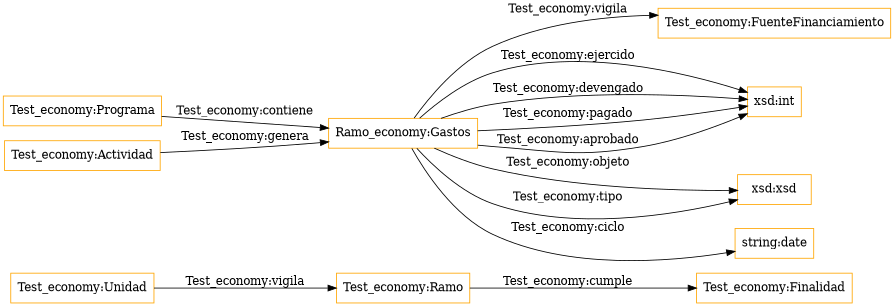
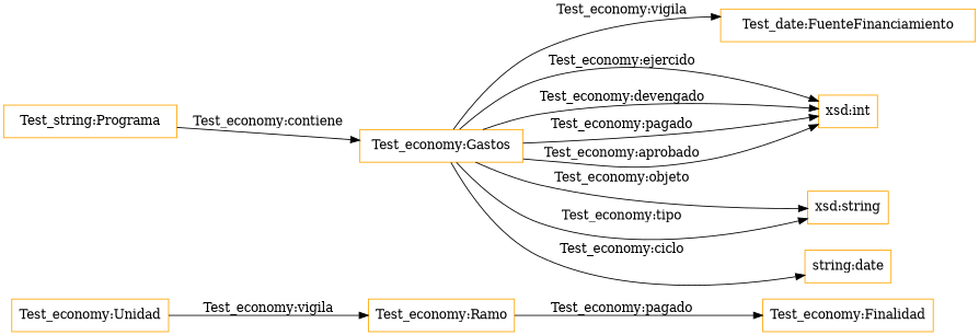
  digraph {
    rankdir=LR
    node [color=orange shape=rectangle]
    "Test_economy:Ramo"
    "Test_economy:Finalidad"
-   "Test_economy:Programa"
-   "Test_economy:Gastos" [label="Ramo_economy:Gastos"]
-   "Test_economy:FuenteFinanciamiento"
+   "Test_economy:Programa" [label="Test_string:Programa"]
+   "Test_economy:Gastos"
+   "Test_economy:FuenteFinanciamiento" [label="Test_date:FuenteFinanciamiento"]
    "xsd:int"
-   "xsd:string" [label="xsd:xsd"]
+   "xsd:string"
    n8 [label="string:date"]
-   "Test_economy:Actividad"
    "Test_economy:Unidad"
-   "Test_economy:Ramo" -> "Test_economy:Finalidad" [label="Test_economy:cumple"]
+   "Test_economy:Ramo" -> "Test_economy:Finalidad" [label="Test_economy:pagado"]
    "Test_economy:Programa" -> "Test_economy:Gastos" [label="Test_economy:contiene"]
    "Test_economy:Gastos" -> "Test_economy:FuenteFinanciamiento" [label="Test_economy:vigila"]
    "Test_economy:Gastos" -> "xsd:int" [label="Test_economy:ejercido"]
    "Test_economy:Gastos" -> "xsd:int" [label="Test_economy:devengado"]
    "Test_economy:Gastos" -> "xsd:int" [label="Test_economy:pagado"]
    "Test_economy:Gastos" -> "xsd:int" [label="Test_economy:aprobado"]
    "Test_economy:Gastos" -> "xsd:string" [label="Test_economy:objeto"]
    "Test_economy:Gastos" -> "xsd:string" [label="Test_economy:tipo"]
    "Test_economy:Gastos" -> n8 [label="Test_economy:ciclo"]
-   "Test_economy:Actividad" -> "Test_economy:Gastos" [label="Test_economy:genera"]
    "Test_economy:Unidad" -> "Test_economy:Ramo" [label="Test_economy:vigila"]
  }
